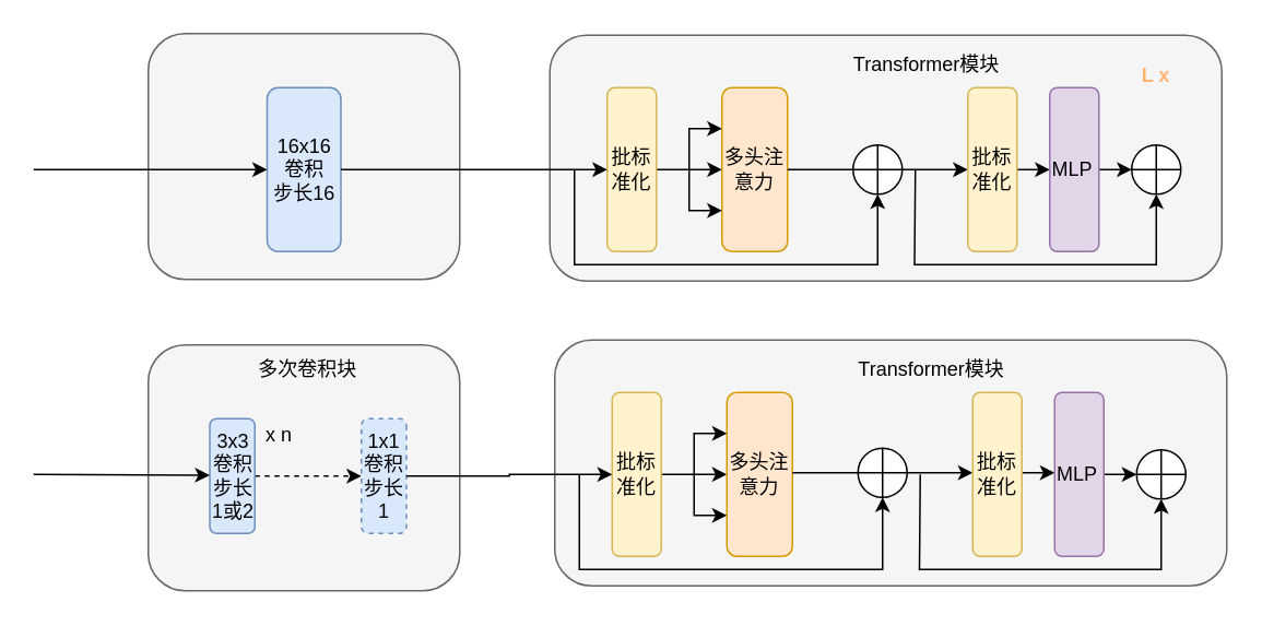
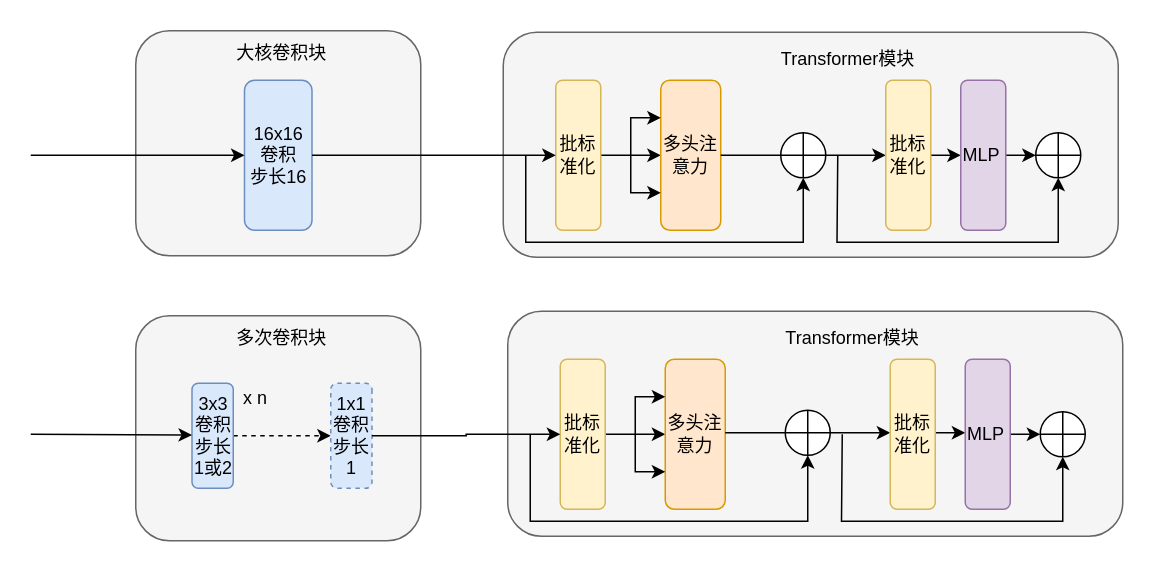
  <mxCell id="0" />
  <mxCell id="1" parent="0" />
  <mxCell id="2" value="" style="rounded=1;whiteSpace=wrap;html=1;fillColor=#f5f5f5;strokeColor=#666666;fontColor=#333333;" vertex="1" parent="1"><mxGeometry x="90" y="20" width="190" height="150" as="geometry" /></mxCell>
  <mxCell id="3" value="16x16 卷积&lt;div&gt;步长16&lt;/div&gt;" style="rounded=1;whiteSpace=wrap;html=1;direction=north;flipV=1;flipH=1;fillColor=#dae8fc;strokeColor=#6c8ebf;" vertex="1" parent="1"><mxGeometry x="162.5" y="53" width="45" height="100" as="geometry" /></mxCell>
+ <mxCell id="4" value="大核卷积块" style="text;html=1;align=center;verticalAlign=middle;whiteSpace=wrap;rounded=0;" vertex="1" parent="1"><mxGeometry x="150" y="20" width="75" height="30" as="geometry" /></mxCell>
  <mxCell id="5" value="" style="rounded=1;whiteSpace=wrap;html=1;fillColor=#f5f5f5;strokeColor=#666666;fontColor=#333333;" vertex="1" parent="1"><mxGeometry x="90" y="210" width="190" height="150" as="geometry" /></mxCell>
  <mxCell id="6" style="edgeStyle=orthogonalEdgeStyle;rounded=0;orthogonalLoop=1;jettySize=auto;html=1;exitX=0.5;exitY=1;exitDx=0;exitDy=0;entryX=0.5;entryY=0;entryDx=0;entryDy=0;dashed=1;" edge="1" parent="1" source="7" target="9"><mxGeometry relative="1" as="geometry" /></mxCell>
  <mxCell id="7" value="3x3 卷积&lt;div&gt;步长1或2&lt;/div&gt;" style="rounded=1;whiteSpace=wrap;html=1;direction=north;flipV=1;flipH=1;fillColor=#dae8fc;strokeColor=#6c8ebf;" vertex="1" parent="1"><mxGeometry x="127.5" y="255" width="27.5" height="70" as="geometry" /></mxCell>
  <mxCell id="8" value="多次卷积块" style="text;html=1;align=center;verticalAlign=middle;whiteSpace=wrap;rounded=0;" vertex="1" parent="1"><mxGeometry x="155" y="210" width="65" height="30" as="geometry" /></mxCell>
  <mxCell id="9" value="1x1&lt;span style=&quot;background-color: initial;&quot;&gt;卷积&lt;/span&gt;&lt;div&gt;&lt;div&gt;步长1&lt;/div&gt;&lt;/div&gt;" style="rounded=1;whiteSpace=wrap;html=1;direction=north;flipV=1;flipH=1;fillColor=#dae8fc;strokeColor=#6c8ebf;dashed=1;" vertex="1" parent="1"><mxGeometry x="220" y="255" width="27.5" height="70" as="geometry" /></mxCell>
  <mxCell id="10" value="x n" style="text;html=1;align=center;verticalAlign=middle;whiteSpace=wrap;rounded=0;" vertex="1" parent="1"><mxGeometry x="140" y="250" width="60" height="30" as="geometry" /></mxCell>
  <mxCell id="11" value="" style="endArrow=classic;html=1;rounded=0;entryX=0.5;entryY=0;entryDx=0;entryDy=0;" edge="1" parent="1" target="3"><mxGeometry width="50" height="50" relative="1" as="geometry"><mxPoint x="20" y="103" as="sourcePoint" /><mxPoint x="70" y="50" as="targetPoint" /></mxGeometry></mxCell>
  <mxCell id="12" value="" style="endArrow=classic;html=1;rounded=0;entryX=0.5;entryY=0;entryDx=0;entryDy=0;" edge="1" parent="1"><mxGeometry width="50" height="50" relative="1" as="geometry"><mxPoint x="20" y="289" as="sourcePoint" /><mxPoint x="127.5" y="289.47" as="targetPoint" /></mxGeometry></mxCell>
  <mxCell id="13" value="" style="rounded=1;whiteSpace=wrap;html=1;fillColor=#f5f5f5;strokeColor=#666666;fontColor=#333333;" vertex="1" parent="1"><mxGeometry x="335" y="21" width="410" height="150" as="geometry" /></mxCell>
  <mxCell id="14" style="edgeStyle=orthogonalEdgeStyle;rounded=0;orthogonalLoop=1;jettySize=auto;html=1;entryX=0.5;entryY=0;entryDx=0;entryDy=0;" edge="1" parent="1" source="15" target="16"><mxGeometry relative="1" as="geometry" /></mxCell>
  <mxCell id="15" value="批标准化" style="rounded=1;whiteSpace=wrap;html=1;direction=north;flipV=1;flipH=1;fillColor=#fff2cc;strokeColor=#d6b656;" vertex="1" parent="1"><mxGeometry x="370" y="53" width="30" height="100" as="geometry" /></mxCell>
  <mxCell id="16" value="多头注意力" style="rounded=1;whiteSpace=wrap;html=1;direction=north;flipV=1;flipH=1;fillColor=#ffe6cc;strokeColor=#d79b00;" vertex="1" parent="1"><mxGeometry x="440" y="53" width="40" height="100" as="geometry" /></mxCell>
  <mxCell id="17" value="" style="endArrow=classic;html=1;rounded=0;entryX=0.75;entryY=0;entryDx=0;entryDy=0;" edge="1" parent="1" target="16"><mxGeometry width="50" height="50" relative="1" as="geometry"><mxPoint x="420" y="103" as="sourcePoint" /><mxPoint x="460" y="3" as="targetPoint" /><Array as="points"><mxPoint x="420" y="78" /></Array></mxGeometry></mxCell>
  <mxCell id="18" value="" style="endArrow=classic;html=1;rounded=0;entryX=0.75;entryY=0;entryDx=0;entryDy=0;" edge="1" parent="1"><mxGeometry width="50" height="50" relative="1" as="geometry"><mxPoint x="420" y="103" as="sourcePoint" /><mxPoint x="440" y="128" as="targetPoint" /><Array as="points"><mxPoint x="420" y="128" /></Array></mxGeometry></mxCell>
  <mxCell id="19" style="edgeStyle=orthogonalEdgeStyle;rounded=0;orthogonalLoop=1;jettySize=auto;html=1;exitX=1;exitY=0.5;exitDx=0;exitDy=0;entryX=0.5;entryY=0;entryDx=0;entryDy=0;" edge="1" parent="1" source="20" target="25"><mxGeometry relative="1" as="geometry" /></mxCell>
  <mxCell id="20" value="" style="shape=orEllipse;perimeter=ellipsePerimeter;whiteSpace=wrap;html=1;backgroundOutline=1;" vertex="1" parent="1"><mxGeometry x="520" y="88" width="30" height="30" as="geometry" /></mxCell>
  <mxCell id="21" value="" style="endArrow=none;html=1;rounded=0;exitX=0.5;exitY=1;exitDx=0;exitDy=0;entryX=0;entryY=0.5;entryDx=0;entryDy=0;" edge="1" parent="1" source="16" target="20"><mxGeometry width="50" height="50" relative="1" as="geometry"><mxPoint x="500" y="243" as="sourcePoint" /><mxPoint x="550" y="193" as="targetPoint" /></mxGeometry></mxCell>
  <mxCell id="22" style="edgeStyle=orthogonalEdgeStyle;rounded=0;orthogonalLoop=1;jettySize=auto;html=1;exitX=0.5;exitY=1;exitDx=0;exitDy=0;entryX=0.5;entryY=0;entryDx=0;entryDy=0;" edge="1" parent="1" source="3" target="15"><mxGeometry relative="1" as="geometry" /></mxCell>
  <mxCell id="23" value="" style="endArrow=classic;html=1;rounded=0;entryX=0.5;entryY=1;entryDx=0;entryDy=0;" edge="1" parent="1" target="20"><mxGeometry width="50" height="50" relative="1" as="geometry"><mxPoint x="350" y="103" as="sourcePoint" /><mxPoint x="486" y="247" as="targetPoint" /><Array as="points"><mxPoint x="350" y="161" /><mxPoint x="535" y="161" /></Array></mxGeometry></mxCell>
  <mxCell id="24" style="edgeStyle=orthogonalEdgeStyle;rounded=0;orthogonalLoop=1;jettySize=auto;html=1;exitX=0.5;exitY=1;exitDx=0;exitDy=0;entryX=0.5;entryY=0;entryDx=0;entryDy=0;" edge="1" parent="1" source="25" target="27"><mxGeometry relative="1" as="geometry" /></mxCell>
  <mxCell id="25" value="批标准化" style="rounded=1;whiteSpace=wrap;html=1;direction=north;flipV=1;flipH=1;fillColor=#fff2cc;strokeColor=#d6b656;" vertex="1" parent="1"><mxGeometry x="590" y="53" width="30" height="100" as="geometry" /></mxCell>
  <mxCell id="26" style="edgeStyle=orthogonalEdgeStyle;rounded=0;orthogonalLoop=1;jettySize=auto;html=1;exitX=0.5;exitY=1;exitDx=0;exitDy=0;entryX=0;entryY=0.5;entryDx=0;entryDy=0;" edge="1" parent="1" source="27" target="28"><mxGeometry relative="1" as="geometry" /></mxCell>
  <mxCell id="27" value="MLP&lt;span style=&quot;white-space: pre;&quot;&gt;&#09;&lt;/span&gt;" style="rounded=1;whiteSpace=wrap;html=1;direction=north;flipV=1;flipH=1;fillColor=#e1d5e7;strokeColor=#9673a6;" vertex="1" parent="1"><mxGeometry x="640" y="53" width="30" height="100" as="geometry" /></mxCell>
  <mxCell id="28" value="" style="shape=orEllipse;perimeter=ellipsePerimeter;whiteSpace=wrap;html=1;backgroundOutline=1;" vertex="1" parent="1"><mxGeometry x="690" y="88" width="30" height="30" as="geometry" /></mxCell>
  <mxCell id="29" value="" style="endArrow=classic;html=1;rounded=0;entryX=0.5;entryY=1;entryDx=0;entryDy=0;" edge="1" parent="1" target="28"><mxGeometry width="50" height="50" relative="1" as="geometry"><mxPoint x="558" y="103" as="sourcePoint" /><mxPoint x="752.5" y="118" as="targetPoint" /><Array as="points"><mxPoint x="557.5" y="161" /><mxPoint x="705" y="161" /></Array></mxGeometry></mxCell>
  <mxCell id="30" value="Transformer模块" style="text;html=1;align=center;verticalAlign=middle;whiteSpace=wrap;rounded=0;" vertex="1" parent="1"><mxGeometry x="510" y="24" width="110" height="30" as="geometry" /></mxCell>
- <mxCell id="31" value="&lt;font color=&quot;#ffb570&quot;&gt;&lt;b&gt;L x&lt;/b&gt;&lt;/font&gt;" style="text;html=1;align=center;verticalAlign=middle;whiteSpace=wrap;rounded=0;" vertex="1" parent="1"><mxGeometry x="675" y="31" width="60" height="30" as="geometry" /></mxCell>
  <mxCell id="32" value="" style="rounded=1;whiteSpace=wrap;html=1;fillColor=#f5f5f5;strokeColor=#666666;fontColor=#333333;" vertex="1" parent="1"><mxGeometry x="338" y="207" width="410" height="150" as="geometry" /></mxCell>
  <mxCell id="33" style="edgeStyle=orthogonalEdgeStyle;rounded=0;orthogonalLoop=1;jettySize=auto;html=1;entryX=0.5;entryY=0;entryDx=0;entryDy=0;" edge="1" source="34" target="35" parent="1"><mxGeometry relative="1" as="geometry" /></mxCell>
  <mxCell id="34" value="批标准化" style="rounded=1;whiteSpace=wrap;html=1;direction=north;flipV=1;flipH=1;fillColor=#fff2cc;strokeColor=#d6b656;" vertex="1" parent="1"><mxGeometry x="373" y="239" width="30" height="100" as="geometry" /></mxCell>
  <mxCell id="35" value="多头注意力" style="rounded=1;whiteSpace=wrap;html=1;direction=north;flipV=1;flipH=1;fillColor=#ffe6cc;strokeColor=#d79b00;" vertex="1" parent="1"><mxGeometry x="443" y="239" width="40" height="100" as="geometry" /></mxCell>
  <mxCell id="36" value="" style="endArrow=classic;html=1;rounded=0;entryX=0.75;entryY=0;entryDx=0;entryDy=0;" edge="1" target="35" parent="1"><mxGeometry width="50" height="50" relative="1" as="geometry"><mxPoint x="423" y="289" as="sourcePoint" /><mxPoint x="463" y="189" as="targetPoint" /><Array as="points"><mxPoint x="423" y="264" /></Array></mxGeometry></mxCell>
  <mxCell id="37" value="" style="endArrow=classic;html=1;rounded=0;entryX=0.75;entryY=0;entryDx=0;entryDy=0;" edge="1" parent="1"><mxGeometry width="50" height="50" relative="1" as="geometry"><mxPoint x="423" y="289" as="sourcePoint" /><mxPoint x="443" y="314" as="targetPoint" /><Array as="points"><mxPoint x="423" y="314" /></Array></mxGeometry></mxCell>
  <mxCell id="38" style="edgeStyle=orthogonalEdgeStyle;rounded=0;orthogonalLoop=1;jettySize=auto;html=1;exitX=1;exitY=0.5;exitDx=0;exitDy=0;entryX=0.5;entryY=0;entryDx=0;entryDy=0;" edge="1" source="39" parent="1"><mxGeometry relative="1" as="geometry"><mxPoint x="593" y="288" as="targetPoint" /></mxGeometry></mxCell>
  <mxCell id="39" value="" style="shape=orEllipse;perimeter=ellipsePerimeter;whiteSpace=wrap;html=1;backgroundOutline=1;" vertex="1" parent="1"><mxGeometry x="523" y="273" width="30" height="30" as="geometry" /></mxCell>
  <mxCell id="40" value="" style="endArrow=none;html=1;rounded=0;exitX=0.5;exitY=1;exitDx=0;exitDy=0;entryX=0;entryY=0.5;entryDx=0;entryDy=0;" edge="1" target="39" parent="1"><mxGeometry width="50" height="50" relative="1" as="geometry"><mxPoint x="483" y="288" as="sourcePoint" /><mxPoint x="553" y="378" as="targetPoint" /></mxGeometry></mxCell>
  <mxCell id="41" value="" style="endArrow=classic;html=1;rounded=0;entryX=0.5;entryY=1;entryDx=0;entryDy=0;" edge="1" target="39" parent="1"><mxGeometry width="50" height="50" relative="1" as="geometry"><mxPoint x="353" y="289" as="sourcePoint" /><mxPoint x="489" y="433" as="targetPoint" /><Array as="points"><mxPoint x="353" y="347" /><mxPoint x="538" y="347" /></Array></mxGeometry></mxCell>
  <mxCell id="42" style="edgeStyle=orthogonalEdgeStyle;rounded=0;orthogonalLoop=1;jettySize=auto;html=1;exitX=0.5;exitY=1;exitDx=0;exitDy=0;entryX=0.5;entryY=0;entryDx=0;entryDy=0;" edge="1" parent="1"><mxGeometry relative="1" as="geometry"><mxPoint x="623" y="288" as="sourcePoint" /><mxPoint x="643" y="288" as="targetPoint" /></mxGeometry></mxCell>
  <mxCell id="43" value="批标准化" style="rounded=1;whiteSpace=wrap;html=1;direction=north;flipV=1;flipH=1;fillColor=#fff2cc;strokeColor=#d6b656;" vertex="1" parent="1"><mxGeometry x="593" y="239" width="30" height="100" as="geometry" /></mxCell>
  <mxCell id="44" style="edgeStyle=orthogonalEdgeStyle;rounded=0;orthogonalLoop=1;jettySize=auto;html=1;exitX=0.5;exitY=1;exitDx=0;exitDy=0;entryX=0;entryY=0.5;entryDx=0;entryDy=0;" edge="1" source="45" target="46" parent="1"><mxGeometry relative="1" as="geometry" /></mxCell>
  <mxCell id="45" value="MLP&lt;span style=&quot;white-space: pre;&quot;&gt;&#09;&lt;/span&gt;" style="rounded=1;whiteSpace=wrap;html=1;direction=north;flipV=1;flipH=1;fillColor=#e1d5e7;strokeColor=#9673a6;" vertex="1" parent="1"><mxGeometry x="643" y="239" width="30" height="100" as="geometry" /></mxCell>
  <mxCell id="46" value="" style="shape=orEllipse;perimeter=ellipsePerimeter;whiteSpace=wrap;html=1;backgroundOutline=1;" vertex="1" parent="1"><mxGeometry x="693" y="274" width="30" height="30" as="geometry" /></mxCell>
  <mxCell id="47" value="" style="endArrow=classic;html=1;rounded=0;entryX=0.5;entryY=1;entryDx=0;entryDy=0;" edge="1" target="46" parent="1"><mxGeometry width="50" height="50" relative="1" as="geometry"><mxPoint x="561" y="289" as="sourcePoint" /><mxPoint x="755.5" y="304" as="targetPoint" /><Array as="points"><mxPoint x="560.5" y="347" /><mxPoint x="708" y="347" /></Array></mxGeometry></mxCell>
  <mxCell id="48" value="Transformer模块" style="text;html=1;align=center;verticalAlign=middle;whiteSpace=wrap;rounded=0;" vertex="1" parent="1"><mxGeometry x="513" y="210" width="110" height="30" as="geometry" /></mxCell>
  <mxCell id="49" style="edgeStyle=orthogonalEdgeStyle;rounded=0;orthogonalLoop=1;jettySize=auto;html=1;entryX=0.5;entryY=0;entryDx=0;entryDy=0;" edge="1" parent="1" source="9" target="34"><mxGeometry relative="1" as="geometry" /></mxCell>
